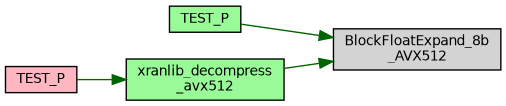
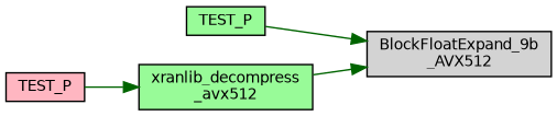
  digraph {
    rankdir=RL
    node [color=black fillcolor=palegreen fontname=Helvetica fontsize=10 shape=record style=filled]
    edge [color=darkgreen dir=back fontname=Helvetica fontsize=10 labelfontname=Helvetica labelfontsize=10 style=solid]
-   n1 [fillcolor=lightgrey fontcolor=black height=0.2 label="BlockFloatExpand_8b\l_AVX512" width=0.4]
+   n1 [fillcolor=lightgrey fontcolor=black height=0.2 label="BlockFloatExpand_9b\l_AVX512" width=0.4]
    n2 [height=0.2 label=TEST_P width=0.4]
    n3 [height=0.2 label="xranlib_decompress\l_avx512" width=0.4]
    n4 [fillcolor=lightpink height=0.2 label=TEST_P width=0.4]
    n1 -> n2
    n1 -> n3
    n3 -> n4
  }
